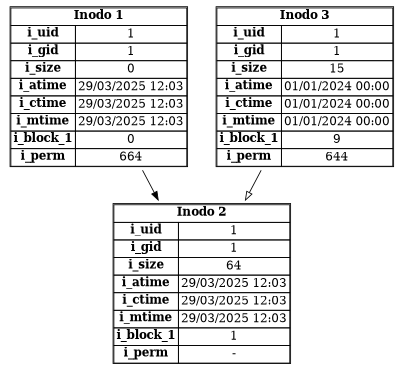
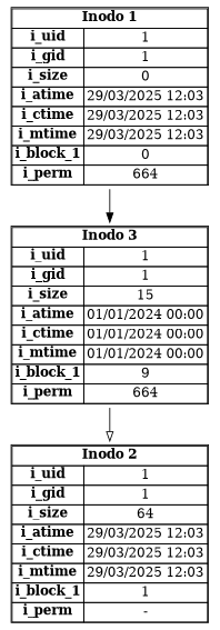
  digraph {
    node [shape=plaintext]
    n1 [label=< <table border='1' cellborder='1' cellspacing='0'> <tr><td colspan='2'><b>Inodo 1</b></td></tr> <tr><td><b>i_uid</b></td><td>1</td></tr> <tr><td><b>i_gid</b></td><td>1</td></tr> <tr><td><b>i_size</b></td><td>0</td></tr> <tr><td><b>i_atime</b></td><td>29/03/2025 12:03</td></tr> <tr><td><b>i_ctime</b></td><td>29/03/2025 12:03</td></tr> <tr><td><b>i_mtime</b></td><td>29/03/2025 12:03</td></tr> <tr><td><b>i_block_1</b></td><td>0</td></tr> <tr><td><b>i_perm</b></td><td>664</td></tr> </table>>]
    n2 [label=< <table border='1' cellborder='1' cellspacing='0'> <tr><td colspan='2'><b>Inodo 2</b></td></tr> <tr><td><b>i_uid</b></td><td>1</td></tr> <tr><td><b>i_gid</b></td><td>1</td></tr> <tr><td><b>i_size</b></td><td>64</td></tr> <tr><td><b>i_atime</b></td><td>29/03/2025 12:03</td></tr> <tr><td><b>i_ctime</b></td><td>29/03/2025 12:03</td></tr> <tr><td><b>i_mtime</b></td><td>29/03/2025 12:03</td></tr> <tr><td><b>i_block_1</b></td><td>1</td></tr> <tr><td><b>i_perm</b></td><td>-</td></tr> </table>>]
-   n3 [label=< <table border='1' cellborder='1' cellspacing='0'> <tr><td colspan='2'><b>Inodo 3</b></td></tr> <tr><td><b>i_uid</b></td><td>1</td></tr> <tr><td><b>i_gid</b></td><td>1</td></tr> <tr><td><b>i_size</b></td><td>15</td></tr> <tr><td><b>i_atime</b></td><td>01/01/2024 00:00</td></tr> <tr><td><b>i_ctime</b></td><td>01/01/2024 00:00</td></tr> <tr><td><b>i_mtime</b></td><td>01/01/2024 00:00</td></tr> <tr><td><b>i_block_1</b></td><td>9</td></tr> <tr><td><b>i_perm</b></td><td>644</td></tr> </table>>]
-   n1 -> n2 [arrowhead=normal]
+   n3 [label=< <table border='1' cellborder='1' cellspacing='0'> <tr><td colspan='2'><b>Inodo 3</b></td></tr> <tr><td><b>i_uid</b></td><td>1</td></tr> <tr><td><b>i_gid</b></td><td>1</td></tr> <tr><td><b>i_size</b></td><td>15</td></tr> <tr><td><b>i_atime</b></td><td>01/01/2024 00:00</td></tr> <tr><td><b>i_ctime</b></td><td>01/01/2024 00:00</td></tr> <tr><td><b>i_mtime</b></td><td>01/01/2024 00:00</td></tr> <tr><td><b>i_block_1</b></td><td>9</td></tr> <tr><td><b>i_perm</b></td><td>664</td></tr> </table>>]
+   n1 -> n3 [arrowhead=normal]
    n3 -> n2 [arrowhead=onormal]
  }
